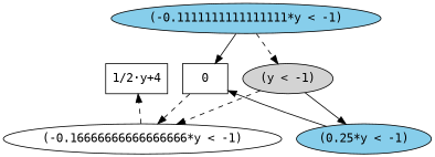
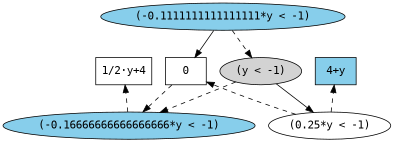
  digraph {
    fontname="DejaVu Sans Mono"
    rankdir=TB
    node [fillcolor=white fontname="DejaVu Sans Mono" style=filled]
    edge [fontname="DejaVu Sans Mono" style=dashed]
    n1 [fillcolor=skyblue label="(-0.1111111111111111*y < -1)"]
    n2 [label=0 shape=box]
    n3 [label="1/2·y+4" shape=box]
+   n4 [fillcolor=skyblue label="4+y" shape=box]
    n5 [fillcolor=lightgrey label="(y < -1)"]
-   n6 [fillcolor=skyblue label="(0.25*y < -1)"]
-   n7 [label="(-0.16666666666666666*y < -1)"]
+   n6 [label="(0.25*y < -1)"]
+   n7 [fillcolor=skyblue label="(-0.16666666666666666*y < -1)"]
    subgraph sub_1 {
      rank=same
      n1
    }
    subgraph sub_2 {
      rank=same
      n2
      n3
+     n4
    }
    subgraph sub_3 {
      rank=same
      n5
    }
    subgraph sub_4 {
      rank=same
      n6
      n7
    }
    n1 -> n2 [style=""]
    n1 -> n5
    n2 -> n7
    n5 -> n6 [style=""]
    n5 -> n7
-   n6 -> n2 [style=""]
+   n6 -> n2
+   n6 -> n4
    n7 -> n3
  }
